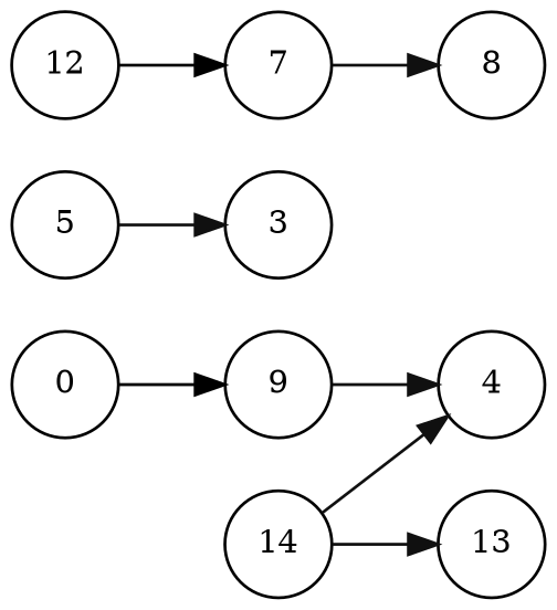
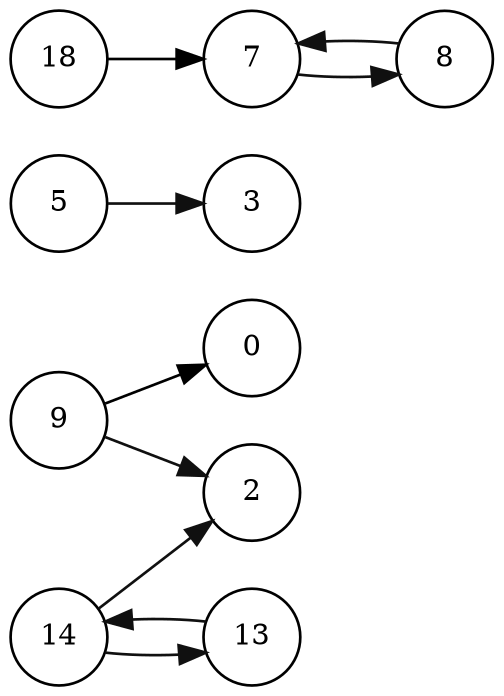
  digraph {
    rankdir=LR
    node [fontsize="11pt" shape=circle]
    edge [color="#101010"]
    n1 [label=9]
    0
-   2 [label=4]
+   2
    5
    3
    13
    14
    7
    8
-   12
-   0 -> n1 [color="#000000"]
+   12 [label=18]
+   n1 -> 0 [color="#000000"]
    n1 -> 2
    5 -> 3
+   13 -> 14
    14 -> 2
    14 -> 13
    7 -> 8
+   8 -> 7
    12 -> 7 [color="#000000"]
  }
